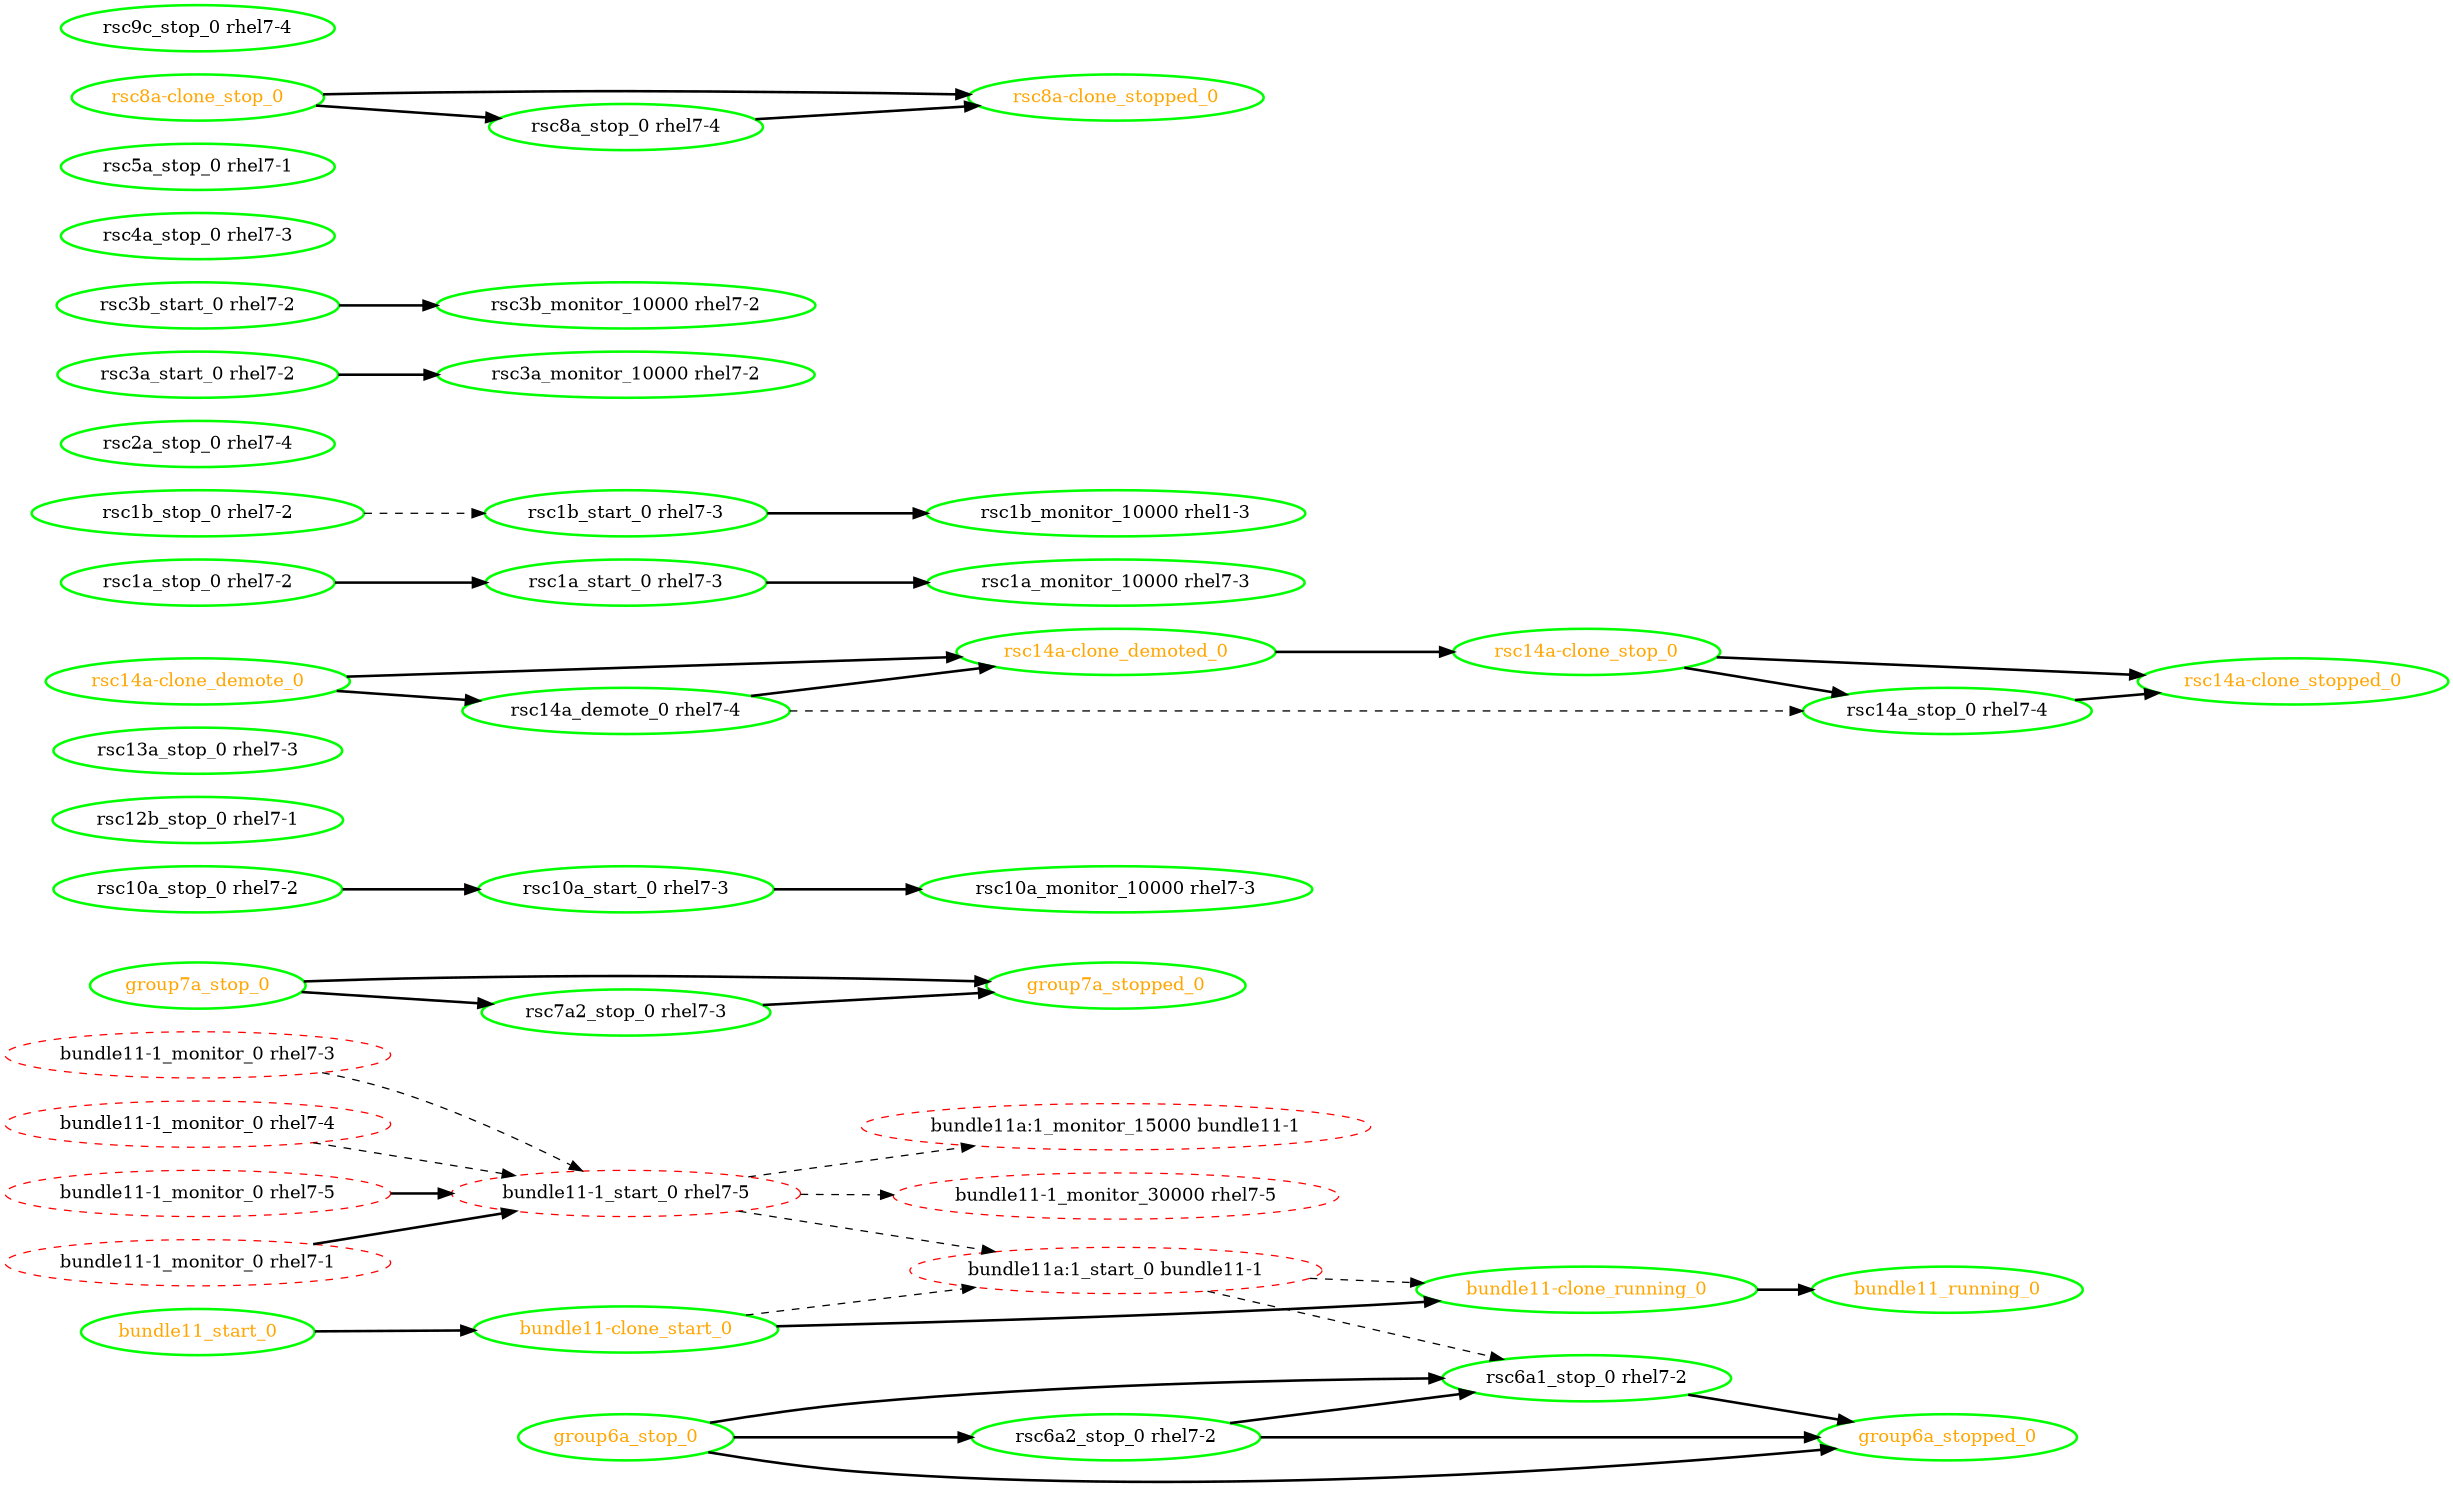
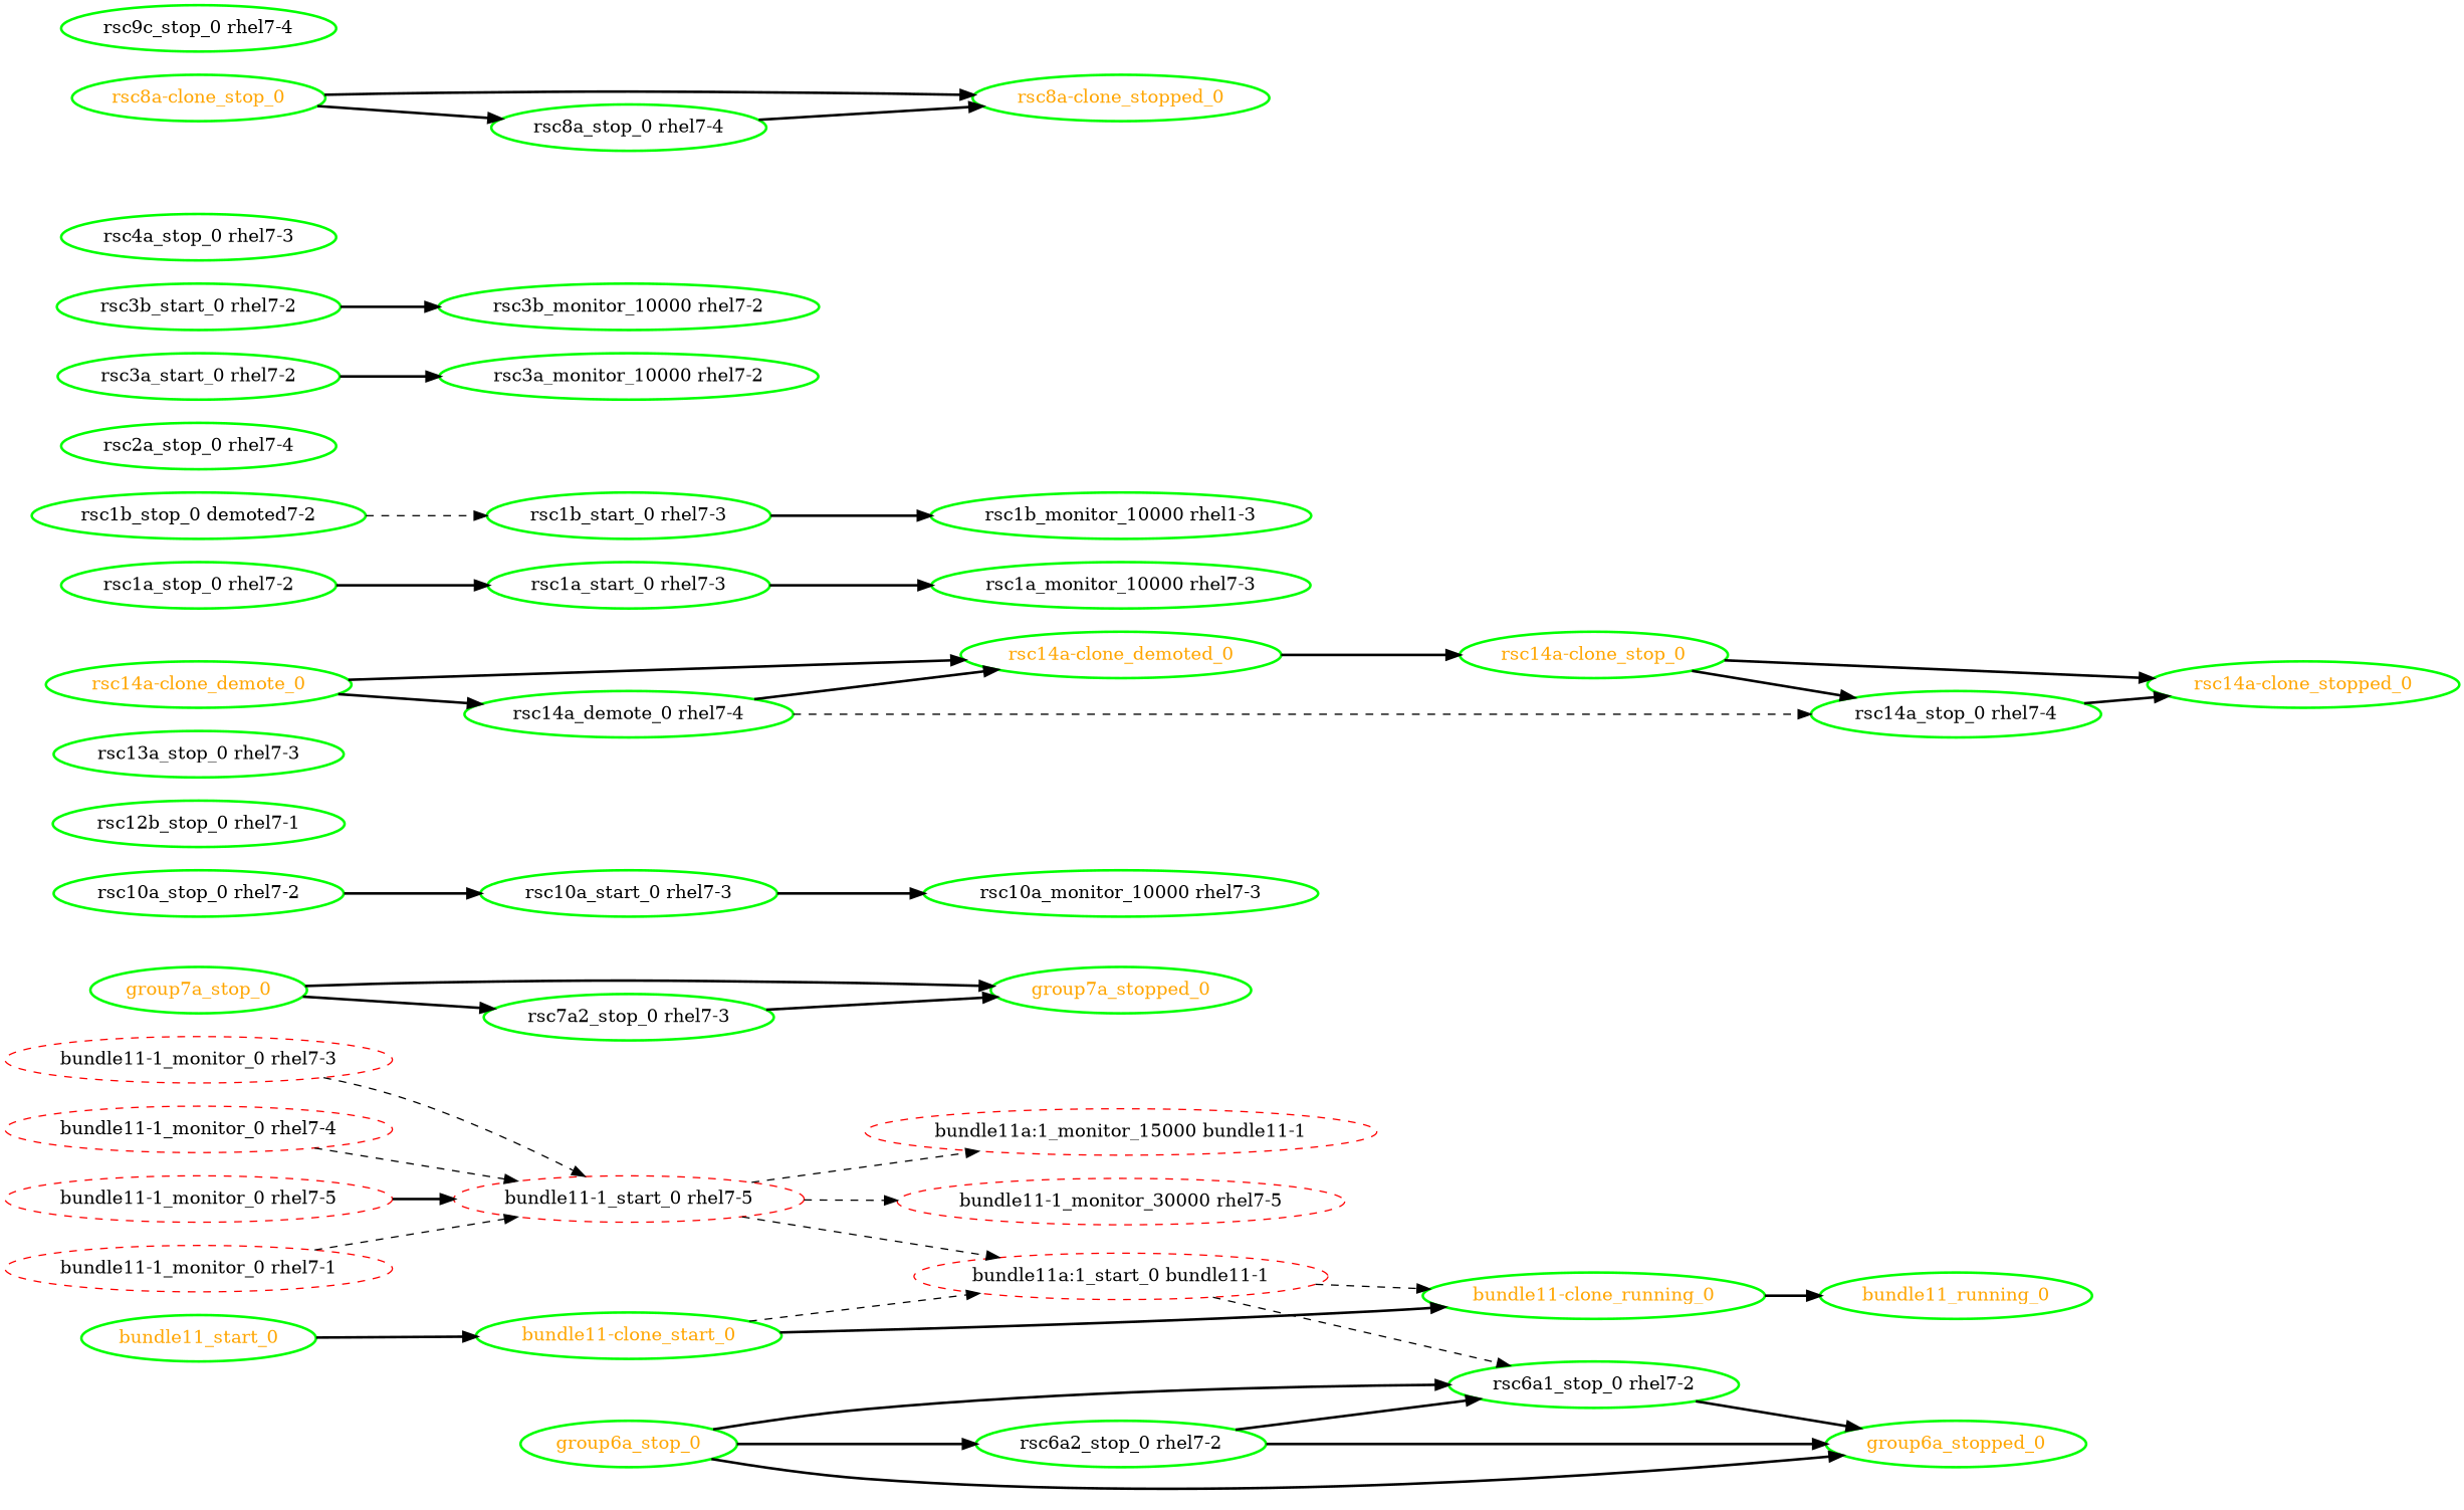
  digraph {
    rankdir=LR
    node [color=green fontcolor=black style=bold]
    edge [style=bold]
    "bundle11-1_monitor_0 rhel7-1" [color=red style=dashed]
    "bundle11-1_start_0 rhel7-5" [color=red style=dashed]
    "bundle11-1_monitor_30000 rhel7-5" [color=red style=dashed]
    "bundle11a:1_monitor_15000 bundle11-1" [color=red style=dashed]
    "bundle11a:1_start_0 bundle11-1" [color=red style=dashed]
    "bundle11-clone_running_0" [fontcolor=orange]
    "rsc6a1_stop_0 rhel7-2"
    "bundle11-1_monitor_0 rhel7-3" [color=red style=dashed]
    "bundle11-1_monitor_0 rhel7-4" [color=red style=dashed]
    "bundle11-1_monitor_0 rhel7-5" [color=red style=dashed]
    bundle11_running_0 [fontcolor=orange]
    "bundle11-clone_start_0" [fontcolor=orange]
    bundle11_start_0 [fontcolor=orange]
    group6a_stop_0 [fontcolor=orange]
    group6a_stopped_0 [fontcolor=orange]
    "rsc6a2_stop_0 rhel7-2"
    group7a_stop_0 [fontcolor=orange]
    group7a_stopped_0 [fontcolor=orange]
    "rsc7a2_stop_0 rhel7-3"
    "rsc10a_start_0 rhel7-3"
    "rsc10a_monitor_10000 rhel7-3"
    "rsc10a_stop_0 rhel7-2"
    "rsc12b_stop_0 rhel7-1"
    "rsc13a_stop_0 rhel7-3"
    "rsc14a-clone_demote_0" [fontcolor=orange]
    "rsc14a-clone_demoted_0" [fontcolor=orange]
    "rsc14a_demote_0 rhel7-4"
    "rsc14a-clone_stop_0" [fontcolor=orange]
    "rsc14a_stop_0 rhel7-4"
    "rsc14a-clone_stopped_0" [fontcolor=orange]
    "rsc1a_start_0 rhel7-3"
    "rsc1a_monitor_10000 rhel7-3"
    "rsc1a_stop_0 rhel7-2"
    n34 [label="rsc1b_monitor_10000 rhel1-3"]
    "rsc1b_start_0 rhel7-3"
-   "rsc1b_stop_0 rhel7-2"
+   "rsc1b_stop_0 rhel7-2" [label="rsc1b_stop_0 demoted7-2"]
    "rsc2a_stop_0 rhel7-4"
    "rsc3a_start_0 rhel7-2"
    "rsc3a_monitor_10000 rhel7-2"
    "rsc3b_start_0 rhel7-2"
    "rsc3b_monitor_10000 rhel7-2"
    "rsc4a_stop_0 rhel7-3"
-   "rsc5a_stop_0 rhel7-1"
    "rsc8a-clone_stop_0" [fontcolor=orange]
    "rsc8a-clone_stopped_0" [fontcolor=orange]
    "rsc8a_stop_0 rhel7-4"
    "rsc9c_stop_0 rhel7-4"
-   "bundle11-1_monitor_0 rhel7-1" -> "bundle11-1_start_0 rhel7-5"
+   "bundle11-1_monitor_0 rhel7-1" -> "bundle11-1_start_0 rhel7-5" [style=dashed]
    "bundle11-1_start_0 rhel7-5" -> "bundle11-1_monitor_30000 rhel7-5" [style=dashed]
    "bundle11-1_start_0 rhel7-5" -> "bundle11a:1_monitor_15000 bundle11-1" [style=dashed]
    "bundle11-1_start_0 rhel7-5" -> "bundle11a:1_start_0 bundle11-1" [style=dashed]
    "bundle11a:1_start_0 bundle11-1" -> "bundle11-clone_running_0" [style=dashed]
    "bundle11a:1_start_0 bundle11-1" -> "rsc6a1_stop_0 rhel7-2" [style=dashed]
    "bundle11-clone_running_0" -> bundle11_running_0
    "rsc6a1_stop_0 rhel7-2" -> group6a_stopped_0
    "bundle11-1_monitor_0 rhel7-3" -> "bundle11-1_start_0 rhel7-5" [style=dashed]
    "bundle11-1_monitor_0 rhel7-4" -> "bundle11-1_start_0 rhel7-5" [style=dashed]
    "bundle11-1_monitor_0 rhel7-5" -> "bundle11-1_start_0 rhel7-5"
    "bundle11-clone_start_0" -> "bundle11a:1_start_0 bundle11-1" [style=dashed]
    "bundle11-clone_start_0" -> "bundle11-clone_running_0"
    bundle11_start_0 -> "bundle11-clone_start_0"
    group6a_stop_0 -> "rsc6a1_stop_0 rhel7-2"
    group6a_stop_0 -> group6a_stopped_0
    group6a_stop_0 -> "rsc6a2_stop_0 rhel7-2"
    "rsc6a2_stop_0 rhel7-2" -> "rsc6a1_stop_0 rhel7-2"
    "rsc6a2_stop_0 rhel7-2" -> group6a_stopped_0
    group7a_stop_0 -> group7a_stopped_0
    group7a_stop_0 -> "rsc7a2_stop_0 rhel7-3"
    "rsc7a2_stop_0 rhel7-3" -> group7a_stopped_0
    "rsc10a_start_0 rhel7-3" -> "rsc10a_monitor_10000 rhel7-3"
    "rsc10a_stop_0 rhel7-2" -> "rsc10a_start_0 rhel7-3"
    "rsc14a-clone_demote_0" -> "rsc14a-clone_demoted_0"
    "rsc14a-clone_demote_0" -> "rsc14a_demote_0 rhel7-4"
    "rsc14a-clone_demoted_0" -> "rsc14a-clone_stop_0"
    "rsc14a_demote_0 rhel7-4" -> "rsc14a-clone_demoted_0"
    "rsc14a_demote_0 rhel7-4" -> "rsc14a_stop_0 rhel7-4" [style=dashed]
    "rsc14a-clone_stop_0" -> "rsc14a_stop_0 rhel7-4"
    "rsc14a-clone_stop_0" -> "rsc14a-clone_stopped_0"
    "rsc14a_stop_0 rhel7-4" -> "rsc14a-clone_stopped_0"
    "rsc1a_start_0 rhel7-3" -> "rsc1a_monitor_10000 rhel7-3"
    "rsc1a_stop_0 rhel7-2" -> "rsc1a_start_0 rhel7-3"
    "rsc1b_start_0 rhel7-3" -> n34
    "rsc1b_stop_0 rhel7-2" -> "rsc1b_start_0 rhel7-3" [style=dashed]
    "rsc3a_start_0 rhel7-2" -> "rsc3a_monitor_10000 rhel7-2"
    "rsc3b_start_0 rhel7-2" -> "rsc3b_monitor_10000 rhel7-2"
    "rsc8a-clone_stop_0" -> "rsc8a-clone_stopped_0"
    "rsc8a-clone_stop_0" -> "rsc8a_stop_0 rhel7-4"
    "rsc8a_stop_0 rhel7-4" -> "rsc8a-clone_stopped_0"
  }
